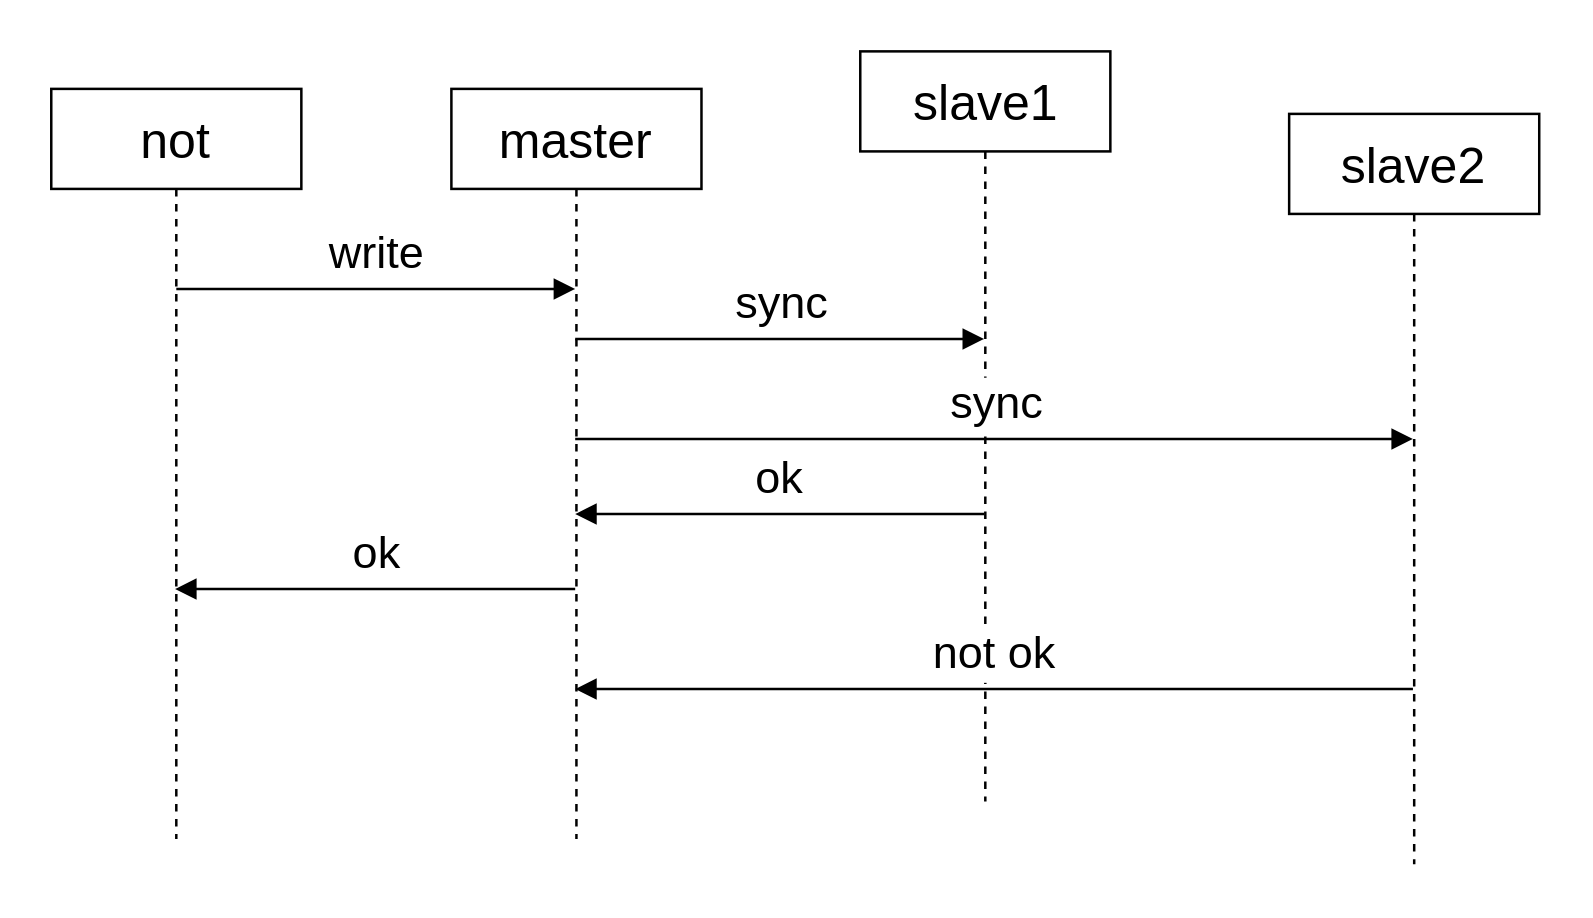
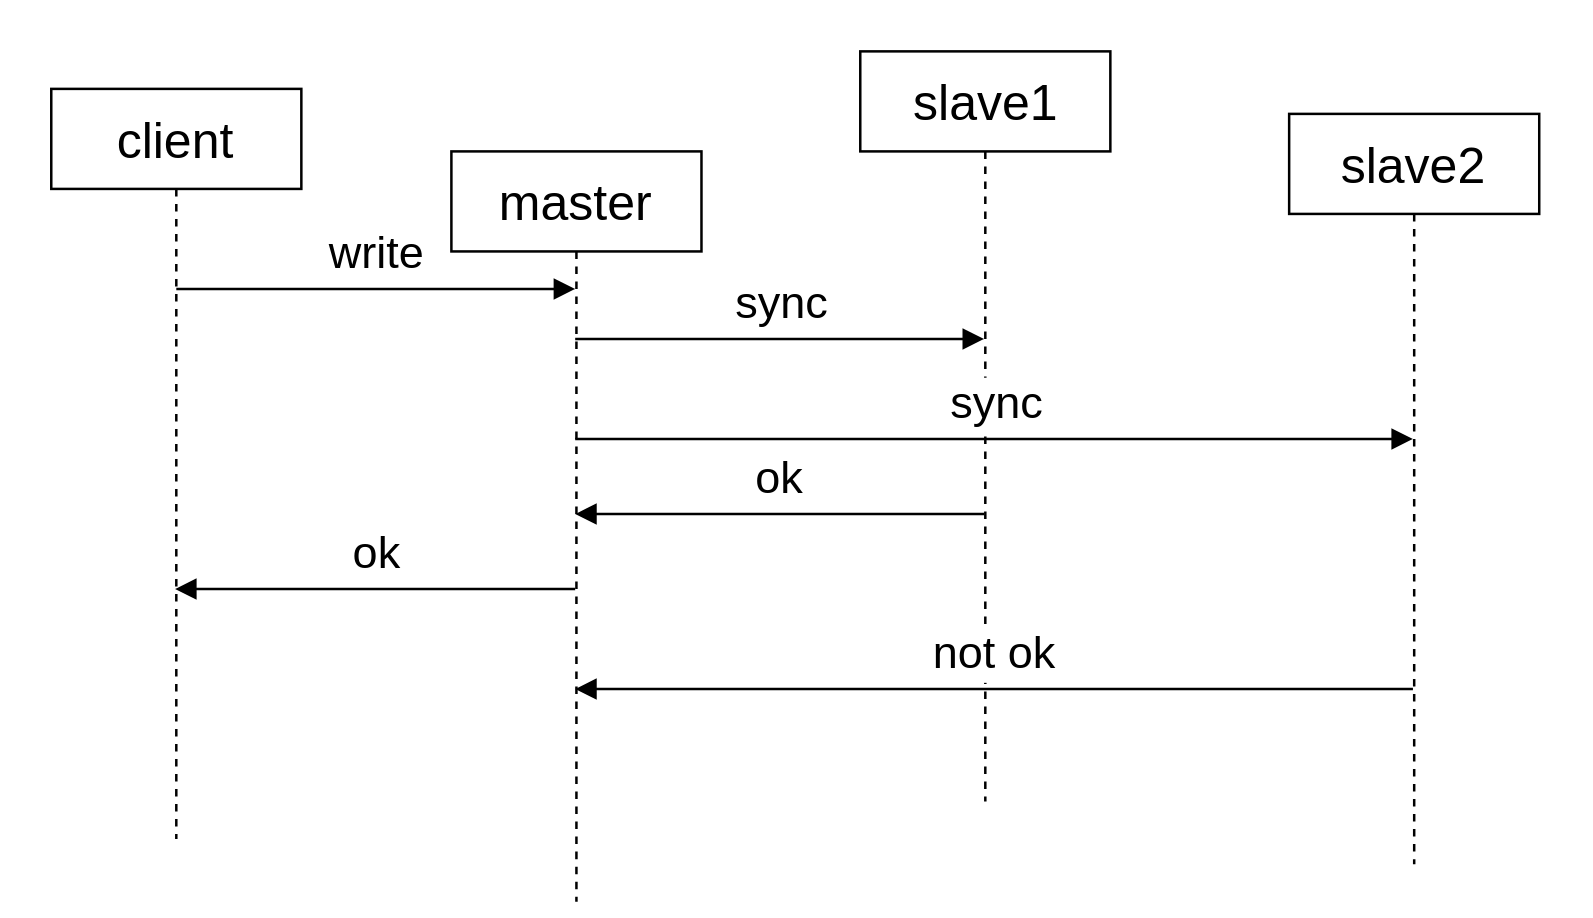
  <mxCell id="0" />
  <mxCell id="1" parent="0" />
- <mxCell id="2" value="&lt;font style=&quot;font-size: 20px&quot;&gt;not&lt;/font&gt;" style="shape=umlLifeline;perimeter=lifelinePerimeter;whiteSpace=wrap;html=1;container=1;collapsible=0;recursiveResize=0;outlineConnect=0;" parent="1" vertex="1"><mxGeometry x="20" y="35" width="100" height="300" as="geometry" /></mxCell>
+ <mxCell id="2" value="&lt;font style=&quot;font-size: 20px&quot;&gt;client&lt;/font&gt;" style="shape=umlLifeline;perimeter=lifelinePerimeter;whiteSpace=wrap;html=1;container=1;collapsible=0;recursiveResize=0;outlineConnect=0;" parent="1" vertex="1"><mxGeometry x="20" y="35" width="100" height="300" as="geometry" /></mxCell>
  <mxCell id="3" value="&lt;font style=&quot;font-size: 18px&quot;&gt;write&lt;/font&gt;" style="html=1;verticalAlign=bottom;endArrow=block;" parent="2" target="4" edge="1"><mxGeometry width="80" relative="1" as="geometry"><mxPoint x="50" y="80" as="sourcePoint" /><mxPoint x="130" y="80" as="targetPoint" /></mxGeometry></mxCell>
- <mxCell id="4" value="&lt;font style=&quot;font-size: 20px&quot;&gt;master&lt;/font&gt;" style="shape=umlLifeline;perimeter=lifelinePerimeter;whiteSpace=wrap;html=1;container=1;collapsible=0;recursiveResize=0;outlineConnect=0;" parent="1" vertex="1"><mxGeometry x="180" y="35" width="100" height="300" as="geometry" /></mxCell>
+ <mxCell id="4" value="&lt;font style=&quot;font-size: 20px&quot;&gt;master&lt;/font&gt;" style="shape=umlLifeline;perimeter=lifelinePerimeter;whiteSpace=wrap;html=1;container=1;collapsible=0;recursiveResize=0;outlineConnect=0;" parent="1" vertex="1"><mxGeometry x="180" y="60" width="100" height="300" as="geometry" /></mxCell>
  <mxCell id="5" value="&lt;font style=&quot;font-size: 20px&quot;&gt;slave1&lt;/font&gt;" style="shape=umlLifeline;perimeter=lifelinePerimeter;whiteSpace=wrap;html=1;container=1;collapsible=0;recursiveResize=0;outlineConnect=0;" parent="1" vertex="1"><mxGeometry x="343.5" y="20" width="100" height="300" as="geometry" /></mxCell>
  <mxCell id="6" value="&lt;font style=&quot;font-size: 20px&quot;&gt;slave2&lt;/font&gt;" style="shape=umlLifeline;perimeter=lifelinePerimeter;whiteSpace=wrap;html=1;container=1;collapsible=0;recursiveResize=0;outlineConnect=0;" parent="1" vertex="1"><mxGeometry x="515" y="45" width="100" height="300" as="geometry" /></mxCell>
  <mxCell id="7" value="&lt;font style=&quot;font-size: 18px&quot;&gt;sync&lt;/font&gt;" style="html=1;verticalAlign=bottom;endArrow=block;" parent="1" source="4" target="5" edge="1"><mxGeometry width="80" relative="1" as="geometry"><mxPoint x="250" y="525" as="sourcePoint" /><mxPoint x="330" y="525" as="targetPoint" /><Array as="points"><mxPoint x="330" y="135" /></Array></mxGeometry></mxCell>
  <mxCell id="8" value="&lt;font style=&quot;font-size: 18px&quot;&gt;ok&lt;/font&gt;" style="html=1;verticalAlign=bottom;endArrow=block;" parent="1" source="5" target="4" edge="1"><mxGeometry width="80" relative="1" as="geometry"><mxPoint x="240" y="485" as="sourcePoint" /><mxPoint x="240" y="235" as="targetPoint" /><Array as="points"><mxPoint x="380" y="205" /><mxPoint x="290" y="205" /><mxPoint x="270" y="205" /></Array></mxGeometry></mxCell>
  <mxCell id="9" value="&lt;font style=&quot;font-size: 18px&quot;&gt;sync&lt;/font&gt;" style="html=1;verticalAlign=bottom;endArrow=block;" parent="1" source="4" target="6" edge="1"><mxGeometry width="80" relative="1" as="geometry"><mxPoint x="230" y="155" as="sourcePoint" /><mxPoint x="310" y="155" as="targetPoint" /><Array as="points"><mxPoint x="440" y="175" /></Array></mxGeometry></mxCell>
  <mxCell id="10" value="&lt;font style=&quot;font-size: 18px&quot;&gt;not ok&lt;/font&gt;" style="html=1;verticalAlign=bottom;endArrow=block;" parent="1" source="6" target="4" edge="1"><mxGeometry width="80" relative="1" as="geometry"><mxPoint x="540" y="255" as="sourcePoint" /><mxPoint x="460" y="535" as="targetPoint" /><Array as="points"><mxPoint x="490" y="275" /><mxPoint x="420" y="275" /></Array></mxGeometry></mxCell>
  <mxCell id="11" value="&lt;font style=&quot;font-size: 18px&quot;&gt;ok&lt;/font&gt;" style="html=1;verticalAlign=bottom;endArrow=block;" parent="1" source="4" target="2" edge="1"><mxGeometry width="80" relative="1" as="geometry"><mxPoint x="110" y="385" as="sourcePoint" /><mxPoint x="190" y="385" as="targetPoint" /><Array as="points"><mxPoint x="200" y="235" /></Array></mxGeometry></mxCell>
